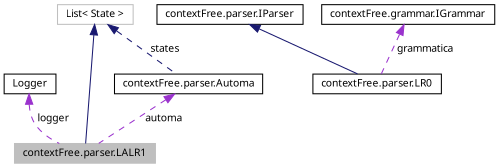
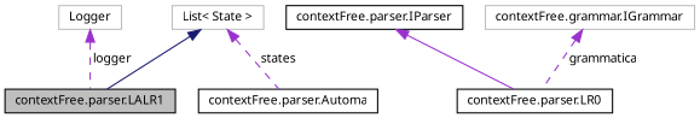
  digraph {
    fontname="Noto Sans"
    node [color=black fillcolor=white fontname="Noto Sans" fontsize=10 shape=record style=filled]
    edge [color=darkorchid3 dir=back fontname="Noto Sans" fontsize=10 labelfontname=Helvetica labelfontsize=10 style=dashed]
-   n1 [color=grey75 fillcolor=grey75 fontcolor=black height=0.2 label="contextFree.parser.LALR1" width=0.4]
+   n1 [fillcolor=grey75 fontcolor=black height=0.2 label="contextFree.parser.LALR1" width=0.4]
    n2 [height=0.2 label="contextFree.parser.LR0" width=0.4]
    n3 [height=0.2 label="contextFree.parser.IParser" width=0.4]
-   n4 [height=0.2 label="contextFree.grammar.IGrammar" width=0.4]
-   n5 [height=0.2 label=Logger width=0.4]
+   n4 [color=grey75 height=0.2 label="contextFree.grammar.IGrammar" width=0.4]
+   n5 [color=grey75 height=0.2 label=Logger width=0.4]
    n6 [height=0.2 label="contextFree.parser.Automa" width=0.4]
    n7 [color=grey75 height=0.2 label="List\< State \>" width=0.4]
-   n3 -> n2 [color=midnightblue style=solid]
+   n3 -> n2 [style=solid]
    n4 -> n2 [label=" grammatica"]
    n5 -> n1 [label=" logger"]
-   n6 -> n1 [label=" automa"]
    n7 -> n1 [color=midnightblue style=solid]
-   n7 -> n6 [color=midnightblue label=" states"]
+   n7 -> n6 [label=" states"]
  }
